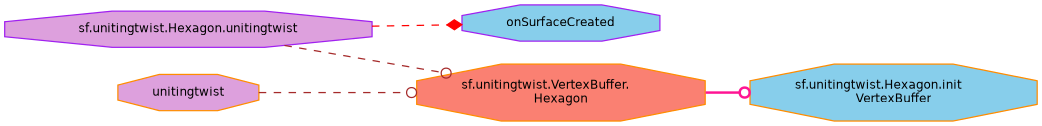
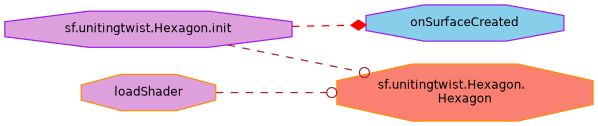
  digraph {
    rankdir=LR
    node [color=darkorange fillcolor=skyblue fontname=Helvetica fontsize=10 shape=octagon style=filled]
    edge [arrowhead=odot color=brown fontname=Helvetica fontsize=10 labelfontname=Helvetica labelfontsize=10 style=dashed]
    n1 [color=purple fontcolor=black height=0.2 label=onSurfaceCreated width=0.4]
-   n2 [color=purple fillcolor=plum height=0.2 label="sf.unitingtwist.Hexagon.unitingtwist" width=0.4]
-   n3 [fillcolor=salmon height=0.2 label="sf.unitingtwist.VertexBuffer.\lHexagon" width=0.4]
-   n4 [height=0.2 label="sf.unitingtwist.Hexagon.init\lVertexBuffer" width=0.4]
-   n5 [fillcolor=plum height=0.2 label=unitingtwist width=0.4]
+   n2 [color=purple fillcolor=plum height=0.2 label="sf.unitingtwist.Hexagon.init" width=0.4]
+   n3 [fillcolor=salmon height=0.2 label="sf.unitingtwist.Hexagon.\lHexagon" width=0.4]
+   n5 [fillcolor=plum height=0.2 label=loadShader width=0.4]
    n2 -> n1 [arrowhead=diamond color=red]
    n2 -> n3
-   n3 -> n4 [color=deeppink style=bold]
    n5 -> n3
  }
